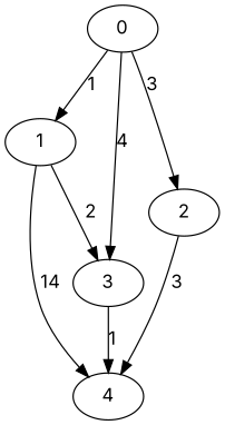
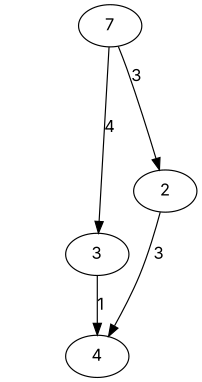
  digraph {
    fontname=Inter
    node [fontname=Inter]
    edge [fontname=Inter]
-   n1 [label=0]
-   n2 [label=1]
+   n1 [label=7]
    n3 [label=2]
    n4 [label=3]
    n5 [label=4]
-   n1 -> n2 [label=1]
    n1 -> n3 [label=3]
    n1 -> n4 [label=4]
-   n2 -> n4 [label=2]
-   n2 -> n5 [label=14]
    n3 -> n5 [label=3]
    n4 -> n5 [label=1]
  }
